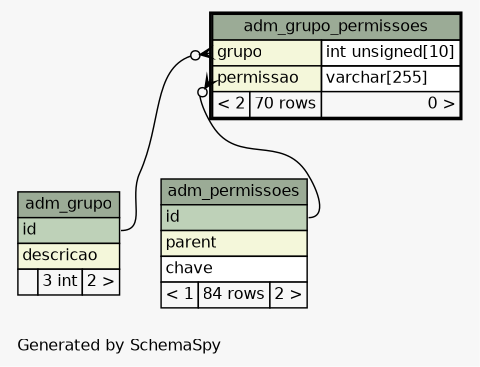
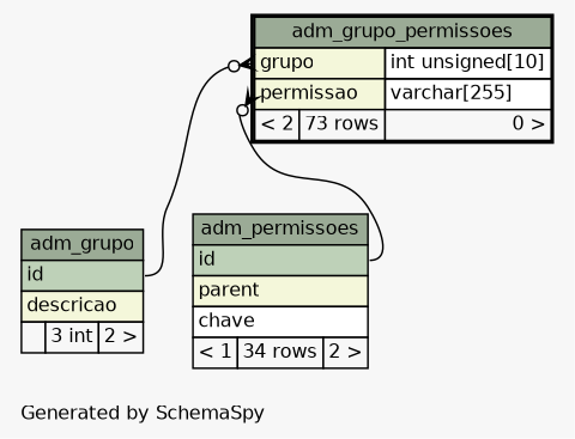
  digraph {
    bgcolor="#f7f7f7"
    fontname=Helvetica
    fontsize=11
    label="\nGenerated by SchemaSpy"
    labeljust=l
    nodesep=0.18
    rankdir=TB
    ranksep=0.46
    node [fontname=Helvetica fontsize=11 shape=plaintext]
    edge [arrowhead=none arrowsize=0.8 arrowtail=crowodot dir=back headport="id:e"]
-   n1 [label=<     <TABLE BORDER="2" CELLBORDER="1" CELLSPACING="0" BGCOLOR="#ffffff">       <TR><TD COLSPAN="3" BGCOLOR="#9bab96" ALIGN="CENTER">adm_grupo_permissoes</TD></TR>       <TR><TD PORT="grupo" COLSPAN="2" BGCOLOR="#f4f7da" ALIGN="LEFT">grupo</TD><TD PORT="grupo.type" ALIGN="LEFT">int unsigned[10]</TD></TR>       <TR><TD PORT="permissao" COLSPAN="2" BGCOLOR="#f4f7da" ALIGN="LEFT">permissao</TD><TD PORT="permissao.type" ALIGN="LEFT">varchar[255]</TD></TR>       <TR><TD ALIGN="LEFT" BGCOLOR="#f7f7f7">&lt; 2</TD><TD ALIGN="RIGHT" BGCOLOR="#f7f7f7">70 rows</TD><TD ALIGN="RIGHT" BGCOLOR="#f7f7f7">0 &gt;</TD></TR>     </TABLE>>]
+   n1 [label=<     <TABLE BORDER="2" CELLBORDER="1" CELLSPACING="0" BGCOLOR="#ffffff">       <TR><TD COLSPAN="3" BGCOLOR="#9bab96" ALIGN="CENTER">adm_grupo_permissoes</TD></TR>       <TR><TD PORT="grupo" COLSPAN="2" BGCOLOR="#f4f7da" ALIGN="LEFT">grupo</TD><TD PORT="grupo.type" ALIGN="LEFT">int unsigned[10]</TD></TR>       <TR><TD PORT="permissao" COLSPAN="2" BGCOLOR="#f4f7da" ALIGN="LEFT">permissao</TD><TD PORT="permissao.type" ALIGN="LEFT">varchar[255]</TD></TR>       <TR><TD ALIGN="LEFT" BGCOLOR="#f7f7f7">&lt; 2</TD><TD ALIGN="RIGHT" BGCOLOR="#f7f7f7">73 rows</TD><TD ALIGN="RIGHT" BGCOLOR="#f7f7f7">0 &gt;</TD></TR>     </TABLE>>]
    n2 [label=<     <TABLE BORDER="0" CELLBORDER="1" CELLSPACING="0" BGCOLOR="#ffffff">       <TR><TD COLSPAN="3" BGCOLOR="#9bab96" ALIGN="CENTER">adm_grupo</TD></TR>       <TR><TD PORT="id" COLSPAN="3" BGCOLOR="#bed1b8" ALIGN="LEFT">id</TD></TR>       <TR><TD PORT="descricao" COLSPAN="3" BGCOLOR="#f4f7da" ALIGN="LEFT">descricao</TD></TR>       <TR><TD ALIGN="LEFT" BGCOLOR="#f7f7f7">  </TD><TD ALIGN="RIGHT" BGCOLOR="#f7f7f7">3 int</TD><TD ALIGN="RIGHT" BGCOLOR="#f7f7f7">2 &gt;</TD></TR>     </TABLE>>]
-   n3 [label=<     <TABLE BORDER="0" CELLBORDER="1" CELLSPACING="0" BGCOLOR="#ffffff">       <TR><TD COLSPAN="3" BGCOLOR="#9bab96" ALIGN="CENTER">adm_permissoes</TD></TR>       <TR><TD PORT="id" COLSPAN="3" BGCOLOR="#bed1b8" ALIGN="LEFT">id</TD></TR>       <TR><TD PORT="parent" COLSPAN="3" BGCOLOR="#f4f7da" ALIGN="LEFT">parent</TD></TR>       <TR><TD PORT="chave" COLSPAN="3" ALIGN="LEFT">chave</TD></TR>       <TR><TD ALIGN="LEFT" BGCOLOR="#f7f7f7">&lt; 1</TD><TD ALIGN="RIGHT" BGCOLOR="#f7f7f7">84 rows</TD><TD ALIGN="RIGHT" BGCOLOR="#f7f7f7">2 &gt;</TD></TR>     </TABLE>>]
+   n3 [label=<     <TABLE BORDER="0" CELLBORDER="1" CELLSPACING="0" BGCOLOR="#ffffff">       <TR><TD COLSPAN="3" BGCOLOR="#9bab96" ALIGN="CENTER">adm_permissoes</TD></TR>       <TR><TD PORT="id" COLSPAN="3" BGCOLOR="#bed1b8" ALIGN="LEFT">id</TD></TR>       <TR><TD PORT="parent" COLSPAN="3" BGCOLOR="#f4f7da" ALIGN="LEFT">parent</TD></TR>       <TR><TD PORT="chave" COLSPAN="3" ALIGN="LEFT">chave</TD></TR>       <TR><TD ALIGN="LEFT" BGCOLOR="#f7f7f7">&lt; 1</TD><TD ALIGN="RIGHT" BGCOLOR="#f7f7f7">34 rows</TD><TD ALIGN="RIGHT" BGCOLOR="#f7f7f7">2 &gt;</TD></TR>     </TABLE>>]
    n1 -> n2 [tailport="grupo:w"]
    n1 -> n3 [tailport="permissao:w"]
  }
